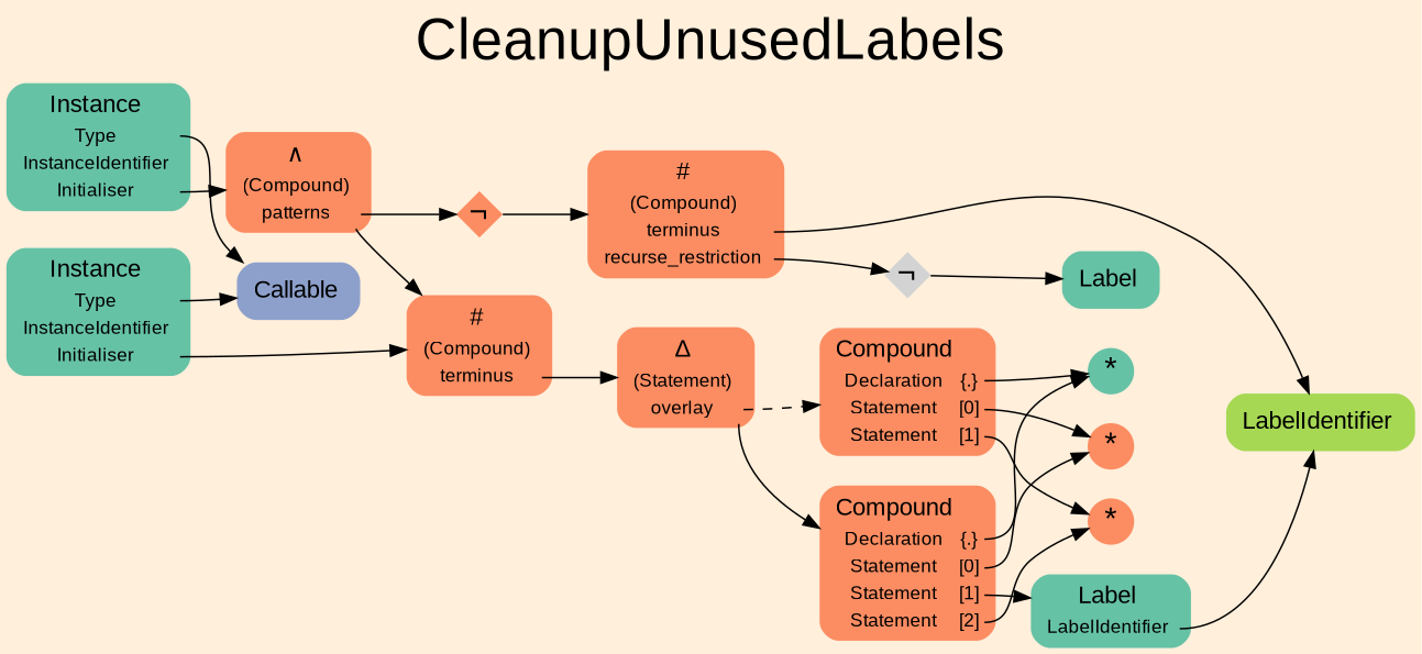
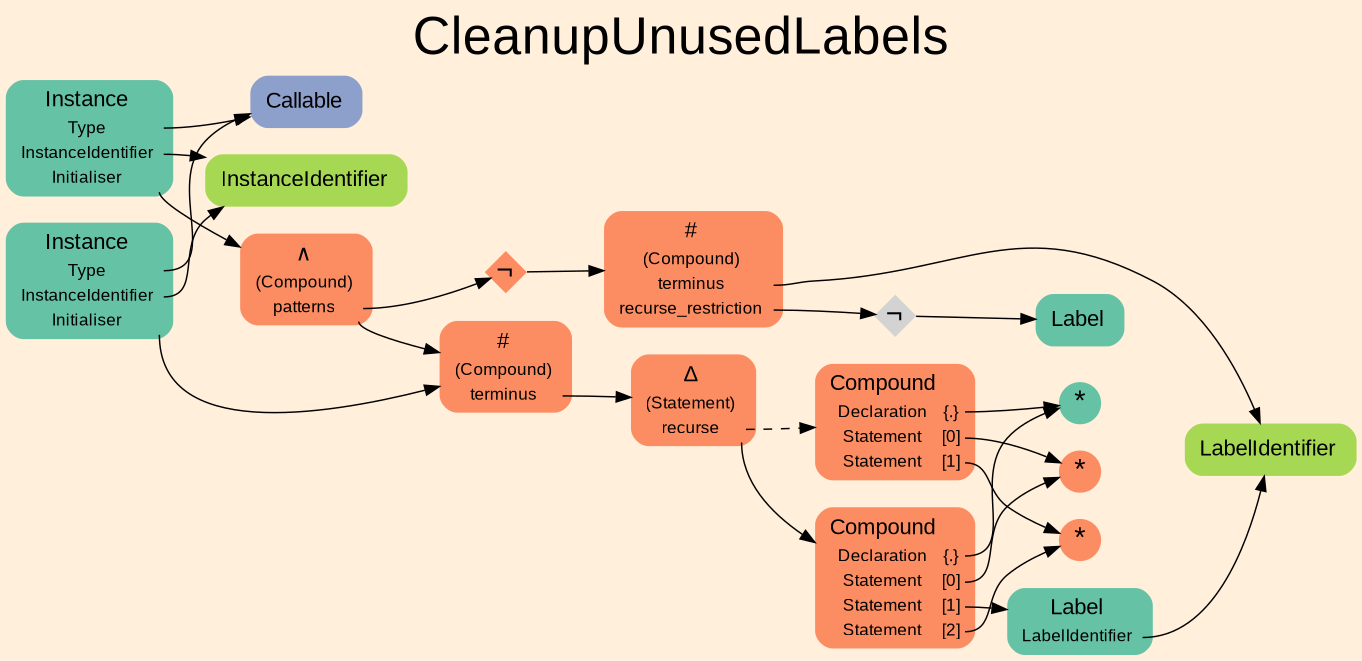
  digraph {
    bgcolor=antiquewhite1
    color=black
    fontcolor=black
    fontname=Arial
    fontsize=36
    label=CleanupUnusedLabels
    labelloc=t
    rankdir=LR
    ranksep=0.3
    node [fillcolor="/set28/2" fontname=Arial fontsize=12 shape=plaintext style="rounded,filled"]
    edge [color=black fontcolor=black fontname=Arial tailport=port1]
    n1 [fillcolor="/set28/1" label=<<TABLE BORDER="0" CELLBORDER="0" CELLSPACING="0">      <TR><TD><FONT POINT-SIZE="15.0">Instance</FONT></TD><TD></TD></TR>      <TR><TD>Type</TD><TD PORT="port0"></TD></TR>      <TR><TD>InstanceIdentifier</TD><TD PORT="port1"></TD></TR>      <TR><TD>Initialiser</TD><TD PORT="port2"></TD></TR>     </TABLE>>]
    n2 [fillcolor="/set28/3" label=<<TABLE BORDER="0" CELLBORDER="0" CELLSPACING="0">      <TR><TD><FONT POINT-SIZE="15.0">Callable</FONT></TD><TD></TD></TR>     </TABLE>>]
+   n3 [fillcolor="/set28/5" label=<<TABLE BORDER="0" CELLBORDER="0" CELLSPACING="0">      <TR><TD><FONT POINT-SIZE="15.0">InstanceIdentifier</FONT></TD><TD></TD></TR>     </TABLE>>]
    n4 [label=<<TABLE BORDER="0" CELLBORDER="0" CELLSPACING="0">      <TR><TD><FONT POINT-SIZE="15.0">∧</FONT></TD><TD></TD></TR>      <TR><TD>(Compound)</TD><TD PORT="port0"></TD></TR>      <TR><TD>patterns</TD><TD PORT="port1"></TD></TR>     </TABLE>>]
    n5 [fillcolor="/set28/1" label=<<TABLE BORDER="0" CELLBORDER="0" CELLSPACING="0">      <TR><TD><FONT POINT-SIZE="15.0">Instance</FONT></TD><TD></TD></TR>      <TR><TD>Type</TD><TD PORT="port0"></TD></TR>      <TR><TD>InstanceIdentifier</TD><TD PORT="port1"></TD></TR>      <TR><TD>Initialiser</TD><TD PORT="port2"></TD></TR>     </TABLE>>]
    n6 [label=<<TABLE BORDER="0" CELLBORDER="0" CELLSPACING="0">      <TR><TD><FONT POINT-SIZE="15.0">#</FONT></TD><TD></TD></TR>      <TR><TD>(Compound)</TD><TD PORT="port0"></TD></TR>      <TR><TD>terminus</TD><TD PORT="port1"></TD></TR>     </TABLE>>]
    n7 [fixedsize=true fontsize=20 height=0.4 label=<¬> penwidth=0.0 shape=diamond style=filled width=0.4]
-   n8 [label=<<TABLE BORDER="0" CELLBORDER="0" CELLSPACING="0">      <TR><TD><FONT POINT-SIZE="15.0">Δ</FONT></TD><TD></TD></TR>      <TR><TD>(Statement)</TD><TD PORT="port0"></TD></TR>      <TR><TD>overlay</TD><TD PORT="port1"></TD></TR>     </TABLE>>]
+   n8 [label=<<TABLE BORDER="0" CELLBORDER="0" CELLSPACING="0">      <TR><TD><FONT POINT-SIZE="15.0">Δ</FONT></TD><TD></TD></TR>      <TR><TD>(Statement)</TD><TD PORT="port0"></TD></TR>      <TR><TD>recurse</TD><TD PORT="port1"></TD></TR>     </TABLE>>]
    n9 [label=<<TABLE BORDER="0" CELLBORDER="0" CELLSPACING="0">      <TR><TD><FONT POINT-SIZE="15.0">#</FONT></TD><TD></TD></TR>      <TR><TD>(Compound)</TD><TD PORT="port0"></TD></TR>      <TR><TD>terminus</TD><TD PORT="port1"></TD></TR>      <TR><TD>recurse_restriction</TD><TD PORT="port2"></TD></TR>     </TABLE>>]
    n10 [label=<<TABLE BORDER="0" CELLBORDER="0" CELLSPACING="0">      <TR><TD><FONT POINT-SIZE="15.0">Compound</FONT></TD><TD></TD></TR>      <TR><TD>Declaration</TD><TD PORT="port0">{.}</TD></TR>      <TR><TD>Statement</TD><TD PORT="port1">[0]</TD></TR>      <TR><TD>Statement</TD><TD PORT="port2">[1]</TD></TR>      <TR><TD>Statement</TD><TD PORT="port3">[2]</TD></TR>     </TABLE>>]
    n11 [label=<<TABLE BORDER="0" CELLBORDER="0" CELLSPACING="0">      <TR><TD><FONT POINT-SIZE="15.0">Compound</FONT></TD><TD></TD></TR>      <TR><TD>Declaration</TD><TD PORT="port0">{.}</TD></TR>      <TR><TD>Statement</TD><TD PORT="port1">[0]</TD></TR>      <TR><TD>Statement</TD><TD PORT="port2">[1]</TD></TR>     </TABLE>>]
    n12 [fillcolor="/set28/1" fixedsize=true fontsize=20 height=0.4 label=<*> penwidth=0.0 shape=circle style=filled width=0.4]
    n13 [fixedsize=true fontsize=20 height=0.4 label=<*> penwidth=0.0 shape=circle style=filled width=0.4]
    n14 [fillcolor="/set28/1" label=<<TABLE BORDER="0" CELLBORDER="0" CELLSPACING="0">      <TR><TD><FONT POINT-SIZE="15.0">Label</FONT></TD><TD></TD></TR>      <TR><TD>LabelIdentifier</TD><TD PORT="port0"></TD></TR>     </TABLE>>]
    n15 [fixedsize=true fontsize=20 height=0.4 label=<*> penwidth=0.0 shape=circle style=filled width=0.4]
    n16 [fillcolor="/set28/5" label=<<TABLE BORDER="0" CELLBORDER="0" CELLSPACING="0">      <TR><TD><FONT POINT-SIZE="15.0">LabelIdentifier</FONT></TD><TD></TD></TR>     </TABLE>>]
    n17 [fixedsize=true fontsize=20 height=0.4 label=<¬> penwidth=0.0 shape=diamond style=filled width=0.4 fillcolor=""]
    n18 [fillcolor="/set28/1" label=<<TABLE BORDER="0" CELLBORDER="0" CELLSPACING="0">      <TR><TD><FONT POINT-SIZE="15.0">Label</FONT></TD><TD></TD></TR>     </TABLE>>]
    n1 -> n2 [tailport=port0]
+   n1 -> n3
    n1 -> n4 [tailport=port2]
    n4 -> n6
    n4 -> n7
    n5 -> n2 [tailport=port0]
+   n5 -> n3
    n5 -> n6 [tailport=port2]
    n6 -> n8
    n7 -> n9
    n8 -> n10
    n8 -> n11 [style=dashed]
    n9 -> n16
    n9 -> n17 [tailport=port2]
    n10 -> n12 [tailport=port0]
    n10 -> n13
    n10 -> n14 [tailport=port2]
    n10 -> n15 [tailport=port3]
    n11 -> n12 [tailport=port0]
    n11 -> n13
    n11 -> n15 [tailport=port2]
    n14 -> n16 [tailport=port0]
    n17 -> n18
  }
